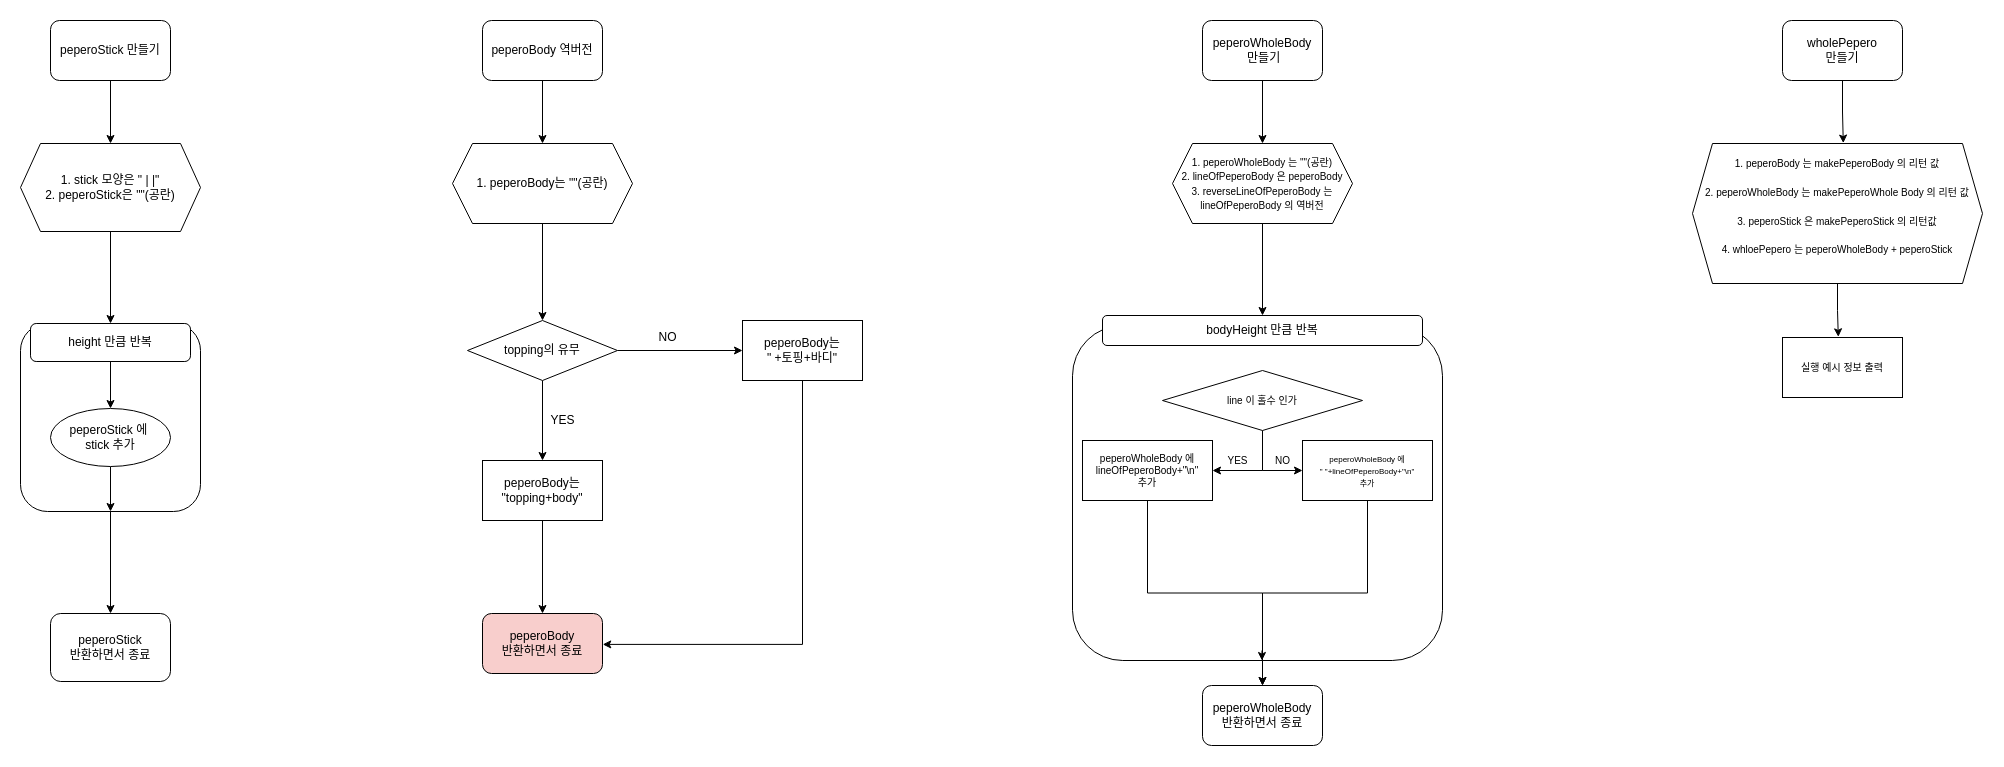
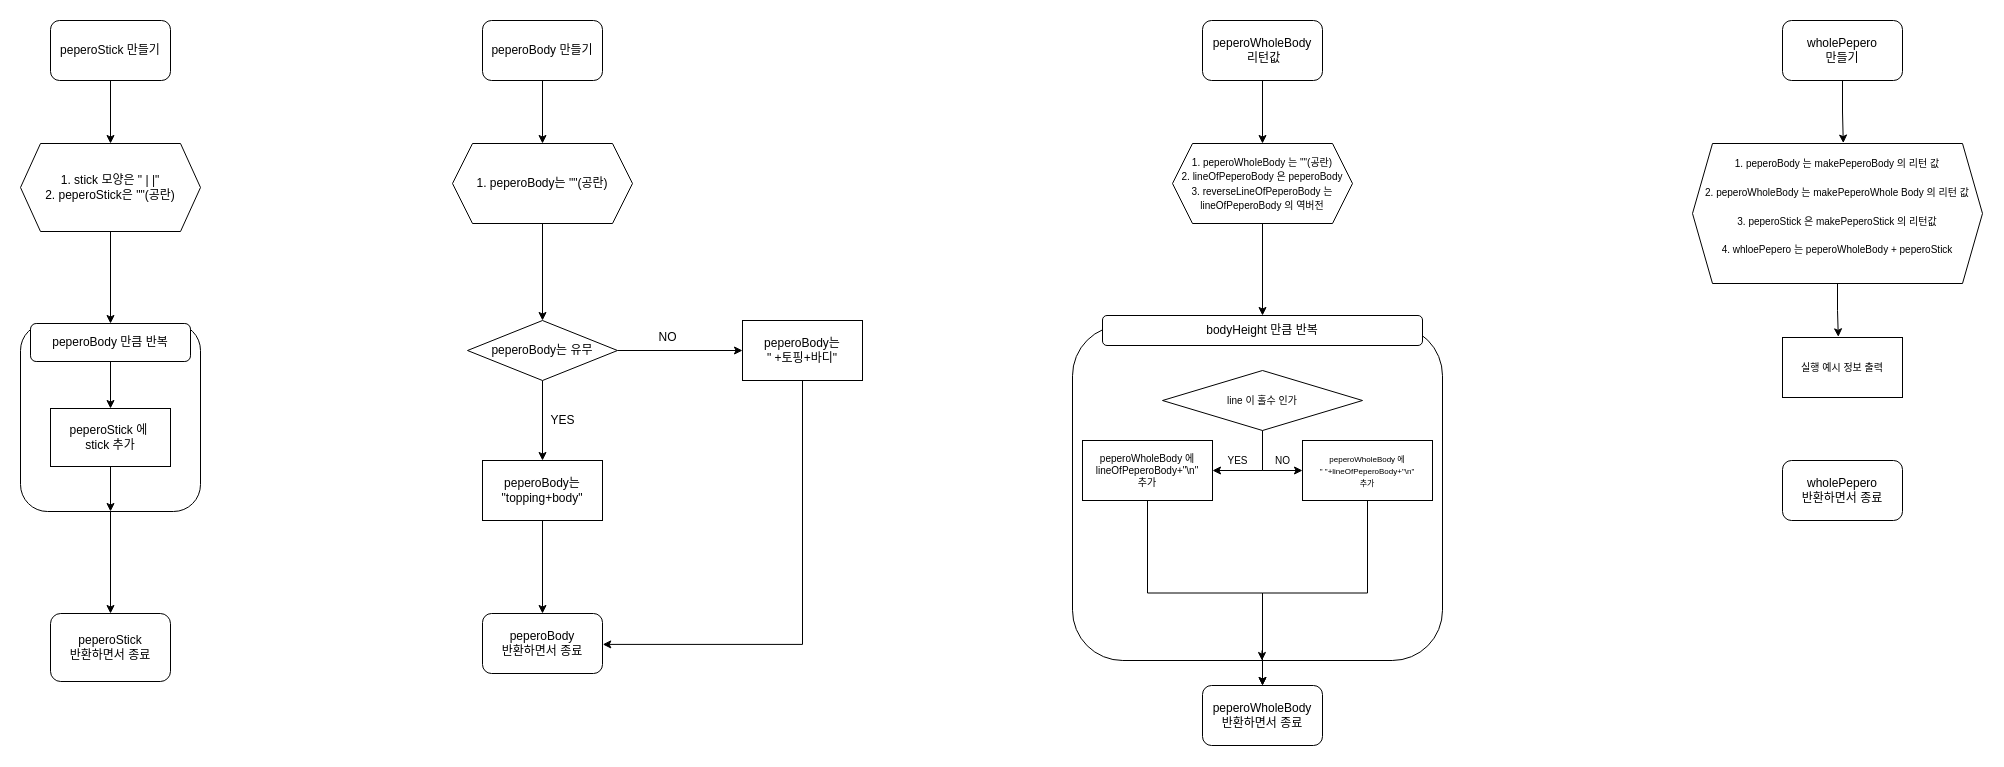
  <mxCell id="0" />
  <mxCell id="1" parent="0" />
  <mxCell id="2" style="edgeStyle=orthogonalEdgeStyle;rounded=0;orthogonalLoop=1;jettySize=auto;html=1;entryX=0.5;entryY=0;entryDx=0;entryDy=0;" edge="1" parent="1" source="3" target="9"><mxGeometry relative="1" as="geometry" /></mxCell>
  <mxCell id="3" value="peperoStick 만들기" style="rounded=1;whiteSpace=wrap;html=1;" vertex="1" parent="1"><mxGeometry x="50" y="20" width="120" height="60" as="geometry" /></mxCell>
  <mxCell id="4" style="edgeStyle=orthogonalEdgeStyle;rounded=0;orthogonalLoop=1;jettySize=auto;html=1;entryX=0.5;entryY=0;entryDx=0;entryDy=0;" edge="1" parent="1" source="5" target="19"><mxGeometry relative="1" as="geometry" /></mxCell>
- <mxCell id="5" value="peperoBody 역버전" style="rounded=1;whiteSpace=wrap;html=1;" vertex="1" parent="1"><mxGeometry x="482" y="20" width="120" height="60" as="geometry" /></mxCell>
+ <mxCell id="5" value="peperoBody 만들기" style="rounded=1;whiteSpace=wrap;html=1;" vertex="1" parent="1"><mxGeometry x="482" y="20" width="120" height="60" as="geometry" /></mxCell>
  <mxCell id="6" style="edgeStyle=orthogonalEdgeStyle;rounded=0;orthogonalLoop=1;jettySize=auto;html=1;entryX=0.5;entryY=0;entryDx=0;entryDy=0;fontSize=8;" edge="1" parent="1" source="7" target="31"><mxGeometry relative="1" as="geometry" /></mxCell>
- <mxCell id="7" value="peperoWholeBody&lt;br&gt;&amp;nbsp;만들기" style="rounded=1;whiteSpace=wrap;html=1;" vertex="1" parent="1"><mxGeometry x="1202" y="20" width="120" height="60" as="geometry" /></mxCell>
+ <mxCell id="7" value="peperoWholeBody&lt;br&gt;&amp;nbsp;리턴값" style="rounded=1;whiteSpace=wrap;html=1;" vertex="1" parent="1"><mxGeometry x="1202" y="20" width="120" height="60" as="geometry" /></mxCell>
  <mxCell id="8" style="edgeStyle=orthogonalEdgeStyle;rounded=0;orthogonalLoop=1;jettySize=auto;html=1;entryX=0.5;entryY=0;entryDx=0;entryDy=0;" edge="1" parent="1" source="9" target="13"><mxGeometry relative="1" as="geometry" /></mxCell>
  <mxCell id="9" value="1. stick 모양은 &quot; | |&quot;&lt;br&gt;2. peperoStick은 &quot;&quot;(공란)" style="shape=hexagon;perimeter=hexagonPerimeter2;whiteSpace=wrap;html=1;fixedSize=1;" vertex="1" parent="1"><mxGeometry x="20" y="143" width="180" height="88" as="geometry" /></mxCell>
  <mxCell id="10" style="edgeStyle=orthogonalEdgeStyle;rounded=0;orthogonalLoop=1;jettySize=auto;html=1;entryX=0.5;entryY=0;entryDx=0;entryDy=0;fontSize=10;" edge="1" parent="1" source="11" target="16"><mxGeometry relative="1" as="geometry" /></mxCell>
  <mxCell id="11" value="" style="rounded=1;whiteSpace=wrap;html=1;" vertex="1" parent="1"><mxGeometry x="20" y="323" width="180" height="188" as="geometry" /></mxCell>
  <mxCell id="12" style="edgeStyle=orthogonalEdgeStyle;rounded=0;orthogonalLoop=1;jettySize=auto;html=1;entryX=0.5;entryY=0;entryDx=0;entryDy=0;fontSize=10;" edge="1" parent="1" source="13" target="15"><mxGeometry relative="1" as="geometry" /></mxCell>
- <mxCell id="13" value="height 만큼 반복" style="rounded=1;whiteSpace=wrap;html=1;" vertex="1" parent="1"><mxGeometry x="30" y="323" width="160" height="38" as="geometry" /></mxCell>
+ <mxCell id="13" value="peperoBody 만큼 반복" style="rounded=1;whiteSpace=wrap;html=1;" vertex="1" parent="1"><mxGeometry x="30" y="323" width="160" height="38" as="geometry" /></mxCell>
  <mxCell id="14" style="edgeStyle=orthogonalEdgeStyle;rounded=0;orthogonalLoop=1;jettySize=auto;html=1;entryX=0.5;entryY=1;entryDx=0;entryDy=0;fontSize=10;" edge="1" parent="1" source="15" target="11"><mxGeometry relative="1" as="geometry"><Array as="points"><mxPoint x="110" y="510" /><mxPoint x="110" y="510" /></Array></mxGeometry></mxCell>
- <mxCell id="15" value="peperoStick 에&amp;nbsp;&lt;br&gt;stick 추가" style="ellipse;whiteSpace=wrap;html=1;" vertex="1" parent="1"><mxGeometry x="50" y="408" width="120" height="58" as="geometry" /></mxCell>
+ <mxCell id="15" value="peperoStick 에&amp;nbsp;&lt;br&gt;stick 추가" style="rounded=0;whiteSpace=wrap;html=1;" vertex="1" parent="1"><mxGeometry x="50" y="408" width="120" height="58" as="geometry" /></mxCell>
  <mxCell id="16" value="peperoStick&lt;br&gt;반환하면서 종료" style="rounded=1;whiteSpace=wrap;html=1;" vertex="1" parent="1"><mxGeometry x="50" y="613" width="120" height="68" as="geometry" /></mxCell>
  <mxCell id="17" style="edgeStyle=orthogonalEdgeStyle;rounded=0;orthogonalLoop=1;jettySize=auto;html=1;entryX=0.5;entryY=0;entryDx=0;entryDy=0;" edge="1" parent="1" target="22"><mxGeometry relative="1" as="geometry"><mxPoint x="542" y="323" as="sourcePoint" /></mxGeometry></mxCell>
  <mxCell id="18" style="edgeStyle=orthogonalEdgeStyle;rounded=0;orthogonalLoop=1;jettySize=auto;html=1;entryX=0.5;entryY=0;entryDx=0;entryDy=0;fontSize=10;" edge="1" parent="1" source="19" target="22"><mxGeometry relative="1" as="geometry" /></mxCell>
  <mxCell id="19" value="1. peperoBody는 &quot;&quot;(공란)" style="shape=hexagon;perimeter=hexagonPerimeter2;whiteSpace=wrap;html=1;fixedSize=1;" vertex="1" parent="1"><mxGeometry x="452" y="143" width="180" height="80" as="geometry" /></mxCell>
  <mxCell id="20" style="edgeStyle=orthogonalEdgeStyle;rounded=0;orthogonalLoop=1;jettySize=auto;html=1;" edge="1" parent="1" source="22" target="26"><mxGeometry relative="1" as="geometry" /></mxCell>
  <mxCell id="21" style="edgeStyle=orthogonalEdgeStyle;rounded=0;orthogonalLoop=1;jettySize=auto;html=1;entryX=0.5;entryY=0;entryDx=0;entryDy=0;" edge="1" parent="1" source="22" target="24"><mxGeometry relative="1" as="geometry" /></mxCell>
- <mxCell id="22" value="topping의 유무" style="rhombus;whiteSpace=wrap;html=1;" vertex="1" parent="1"><mxGeometry x="467" y="320" width="150" height="60" as="geometry" /></mxCell>
+ <mxCell id="22" value="peperoBody는 유무" style="rhombus;whiteSpace=wrap;html=1;" vertex="1" parent="1"><mxGeometry x="467" y="320" width="150" height="60" as="geometry" /></mxCell>
  <mxCell id="23" style="edgeStyle=orthogonalEdgeStyle;rounded=0;orthogonalLoop=1;jettySize=auto;html=1;exitX=0.5;exitY=1;exitDx=0;exitDy=0;entryX=0.5;entryY=0;entryDx=0;entryDy=0;" edge="1" parent="1" source="24" target="29"><mxGeometry relative="1" as="geometry" /></mxCell>
  <mxCell id="24" value="peperoBody는&lt;br&gt;&quot;topping+body&quot;" style="rounded=0;whiteSpace=wrap;html=1;" vertex="1" parent="1"><mxGeometry x="482" y="460" width="120" height="60" as="geometry" /></mxCell>
  <mxCell id="25" style="edgeStyle=orthogonalEdgeStyle;rounded=0;orthogonalLoop=1;jettySize=auto;html=1;exitX=0.5;exitY=1;exitDx=0;exitDy=0;entryX=1.002;entryY=0.515;entryDx=0;entryDy=0;entryPerimeter=0;" edge="1" parent="1" source="26" target="29"><mxGeometry relative="1" as="geometry"><Array as="points"><mxPoint x="802" y="644" /></Array></mxGeometry></mxCell>
  <mxCell id="26" value="peperoBody는&lt;br&gt;&quot; +토핑+바디&quot;" style="rounded=0;whiteSpace=wrap;html=1;" vertex="1" parent="1"><mxGeometry x="742" y="320" width="120" height="60" as="geometry" /></mxCell>
  <mxCell id="27" value="NO" style="text;html=1;align=center;verticalAlign=middle;resizable=0;points=[];autosize=1;strokeColor=none;fillColor=none;" vertex="1" parent="1"><mxGeometry x="652" y="327" width="30" height="20" as="geometry" /></mxCell>
  <mxCell id="28" value="YES" style="text;html=1;align=center;verticalAlign=middle;resizable=0;points=[];autosize=1;strokeColor=none;fillColor=none;" vertex="1" parent="1"><mxGeometry x="542" y="410" width="40" height="20" as="geometry" /></mxCell>
- <mxCell id="29" value="peperoBody&lt;br&gt;반환하면서 종료" style="rounded=1;whiteSpace=wrap;html=1;fillColor=#f8cecc;" vertex="1" parent="1"><mxGeometry x="482" y="613" width="120" height="60" as="geometry" /></mxCell>
+ <mxCell id="29" value="peperoBody&lt;br&gt;반환하면서 종료" style="rounded=1;whiteSpace=wrap;html=1;" vertex="1" parent="1"><mxGeometry x="482" y="613" width="120" height="60" as="geometry" /></mxCell>
  <mxCell id="30" style="edgeStyle=orthogonalEdgeStyle;rounded=0;orthogonalLoop=1;jettySize=auto;html=1;entryX=0.5;entryY=0;entryDx=0;entryDy=0;fontSize=10;" edge="1" parent="1" source="31" target="33"><mxGeometry relative="1" as="geometry" /></mxCell>
  <mxCell id="31" value="&lt;font&gt;&lt;font style=&quot;font-size: 10px&quot;&gt;1. peperoWholeBody 는 &quot;&quot;(공란)&lt;br&gt;2. lineOfPeperoBody 은 peperoBody&lt;br&gt;3. reverseLineOfPeperoBody 는&lt;br&gt;lineOfPeperoBody 의 역버전&lt;/font&gt;&lt;br&gt;&lt;/font&gt;" style="shape=hexagon;perimeter=hexagonPerimeter2;whiteSpace=wrap;html=1;fixedSize=1;" vertex="1" parent="1"><mxGeometry x="1172" y="143" width="180" height="80" as="geometry" /></mxCell>
  <mxCell id="32" value="" style="rounded=1;whiteSpace=wrap;html=1;" vertex="1" parent="1"><mxGeometry x="1072" y="325" width="370" height="335" as="geometry" /></mxCell>
  <mxCell id="33" value="bodyHeight 만큼 반복" style="rounded=1;whiteSpace=wrap;html=1;" vertex="1" parent="1"><mxGeometry x="1102" y="315" width="320" height="30" as="geometry" /></mxCell>
  <mxCell id="34" style="edgeStyle=orthogonalEdgeStyle;rounded=0;orthogonalLoop=1;jettySize=auto;html=1;entryX=0;entryY=0.5;entryDx=0;entryDy=0;fontSize=10;" edge="1" parent="1" source="36" target="40"><mxGeometry relative="1" as="geometry" /></mxCell>
  <mxCell id="35" style="edgeStyle=orthogonalEdgeStyle;rounded=0;orthogonalLoop=1;jettySize=auto;html=1;entryX=1;entryY=0.5;entryDx=0;entryDy=0;fontSize=10;" edge="1" parent="1" source="36" target="38"><mxGeometry relative="1" as="geometry" /></mxCell>
  <mxCell id="36" value="&lt;font style=&quot;font-size: 10px&quot;&gt;line 이 홀수 인가&lt;/font&gt;" style="rhombus;whiteSpace=wrap;html=1;" vertex="1" parent="1"><mxGeometry x="1162" y="370" width="200" height="60" as="geometry" /></mxCell>
  <mxCell id="37" style="edgeStyle=orthogonalEdgeStyle;rounded=0;orthogonalLoop=1;jettySize=auto;html=1;exitX=0.5;exitY=1;exitDx=0;exitDy=0;fontSize=8;" edge="1" parent="1" source="38" target="43"><mxGeometry relative="1" as="geometry" /></mxCell>
  <mxCell id="38" value="peperoWholeBody 에&lt;br&gt;lineOfPeperoBody+&quot;\n&quot;&lt;br&gt;추가" style="rounded=0;whiteSpace=wrap;html=1;fontSize=10;" vertex="1" parent="1"><mxGeometry x="1082" y="440" width="130" height="60" as="geometry" /></mxCell>
  <mxCell id="39" style="edgeStyle=orthogonalEdgeStyle;rounded=0;orthogonalLoop=1;jettySize=auto;html=1;entryX=0.5;entryY=0;entryDx=0;entryDy=0;fontSize=8;" edge="1" parent="1" source="40" target="43"><mxGeometry relative="1" as="geometry" /></mxCell>
  <mxCell id="40" value="&lt;font style=&quot;font-size: 8px&quot;&gt;peperoWholeBody 에&lt;br&gt;&quot; &quot;+lineOfPeperoBody+&quot;\n&quot;&lt;br&gt;추가&lt;/font&gt;" style="rounded=0;whiteSpace=wrap;html=1;fontSize=10;" vertex="1" parent="1"><mxGeometry x="1302" y="440" width="130" height="60" as="geometry" /></mxCell>
  <mxCell id="41" value="YES" style="text;html=1;align=center;verticalAlign=middle;resizable=0;points=[];autosize=1;strokeColor=none;fillColor=none;fontSize=10;" vertex="1" parent="1"><mxGeometry x="1217" y="450" width="40" height="20" as="geometry" /></mxCell>
  <mxCell id="42" value="NO" style="text;html=1;align=center;verticalAlign=middle;resizable=0;points=[];autosize=1;strokeColor=none;fillColor=none;fontSize=10;" vertex="1" parent="1"><mxGeometry x="1267" y="450" width="30" height="20" as="geometry" /></mxCell>
  <mxCell id="43" value="peperoWholeBody&lt;br&gt;반환하면서 종료" style="rounded=1;whiteSpace=wrap;html=1;" vertex="1" parent="1"><mxGeometry x="1202" y="685" width="120" height="60" as="geometry" /></mxCell>
  <mxCell id="44" value="" style="endArrow=classic;html=1;rounded=0;fontSize=8;" edge="1" parent="1"><mxGeometry width="50" height="50" relative="1" as="geometry"><mxPoint x="1261.47" y="650" as="sourcePoint" /><mxPoint x="1261.47" y="660" as="targetPoint" /><Array as="points"><mxPoint x="1261.47" y="660" /></Array></mxGeometry></mxCell>
  <mxCell id="45" style="edgeStyle=orthogonalEdgeStyle;rounded=0;orthogonalLoop=1;jettySize=auto;html=1;entryX=0.52;entryY=-0.003;entryDx=0;entryDy=0;entryPerimeter=0;fontSize=10;" edge="1" parent="1" source="46" target="48"><mxGeometry relative="1" as="geometry" /></mxCell>
  <mxCell id="46" value="wholePepero&lt;br&gt;만들기&lt;br&gt;" style="rounded=1;whiteSpace=wrap;html=1;" vertex="1" parent="1"><mxGeometry x="1782" y="20" width="120" height="60" as="geometry" /></mxCell>
  <mxCell id="47" style="edgeStyle=orthogonalEdgeStyle;rounded=0;orthogonalLoop=1;jettySize=auto;html=1;entryX=0.465;entryY=-0.011;entryDx=0;entryDy=0;entryPerimeter=0;fontSize=10;" edge="1" parent="1" source="48" target="49"><mxGeometry relative="1" as="geometry" /></mxCell>
  <mxCell id="48" value="&lt;font&gt;&lt;font style=&quot;font-size: 10px&quot;&gt;1. peperoBody 는 makePeperoBody 의 리턴 값&lt;br&gt;&lt;br&gt;2. peperoWholeBody 는 makePeperoWhole Body 의 리턴 값&lt;br&gt;&lt;br&gt;3. peperoStick 은 makePeperoStick 의 리턴값&lt;br&gt;&lt;br&gt;4. whloePepero 는 peperoWholeBody + peperoStick&lt;br&gt;&lt;/font&gt;&lt;br&gt;&lt;/font&gt;" style="shape=hexagon;perimeter=hexagonPerimeter2;whiteSpace=wrap;html=1;fixedSize=1;" vertex="1" parent="1"><mxGeometry x="1692" y="143" width="290" height="140" as="geometry" /></mxCell>
  <mxCell id="49" value="실행 예시 정보 출력" style="rounded=0;whiteSpace=wrap;html=1;fontSize=10;" vertex="1" parent="1"><mxGeometry x="1782" y="337" width="120" height="60" as="geometry" /></mxCell>
+ <mxCell id="50" value="wholePepero&lt;br&gt;반환하면서 종료" style="rounded=1;whiteSpace=wrap;html=1;" vertex="1" parent="1"><mxGeometry x="1782" y="460" width="120" height="60" as="geometry" /></mxCell>
